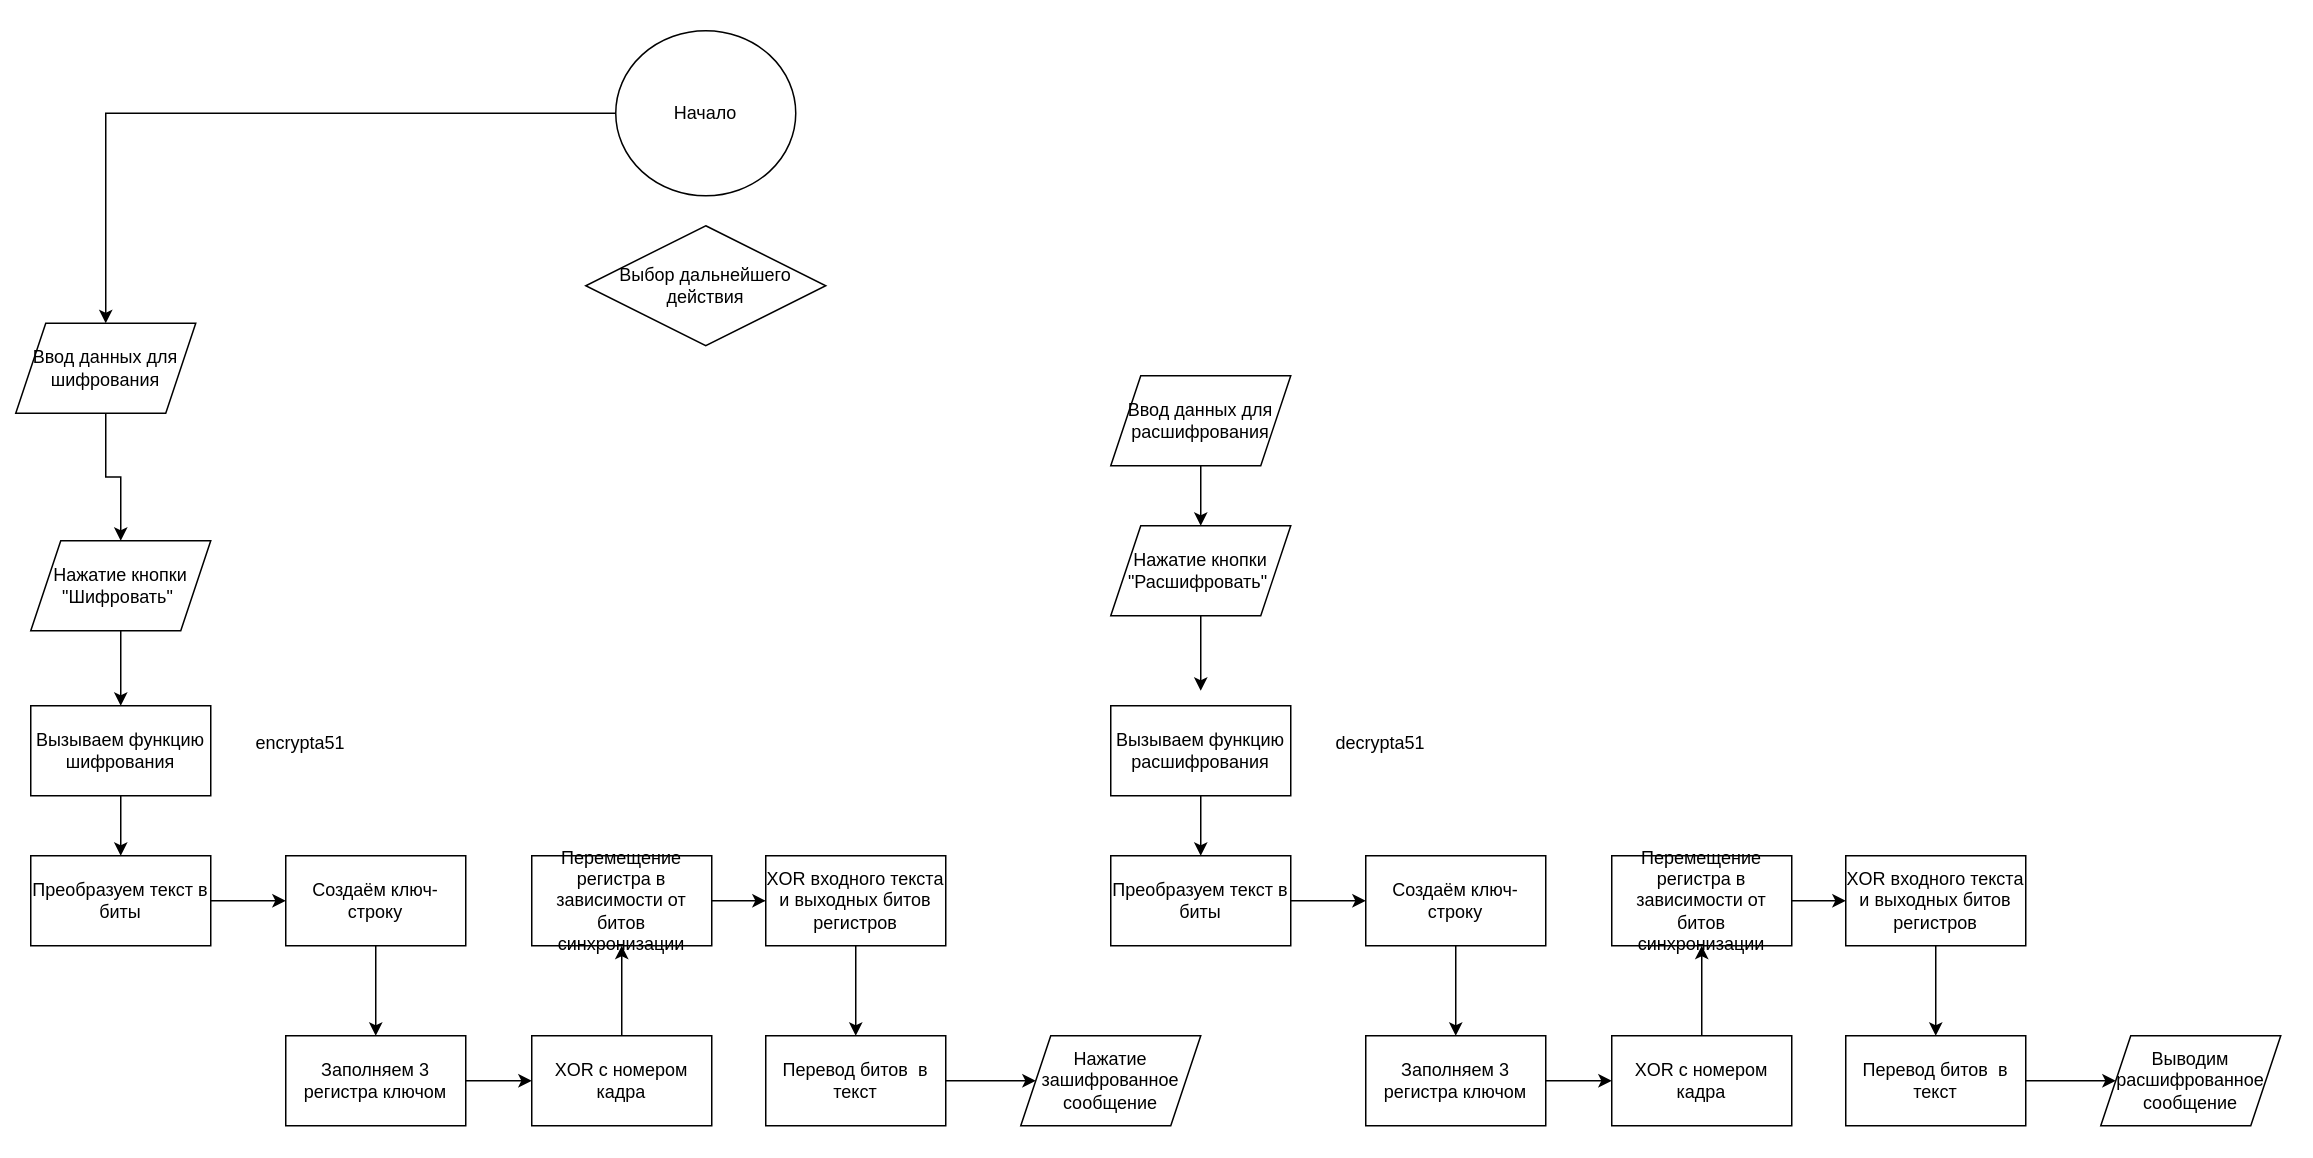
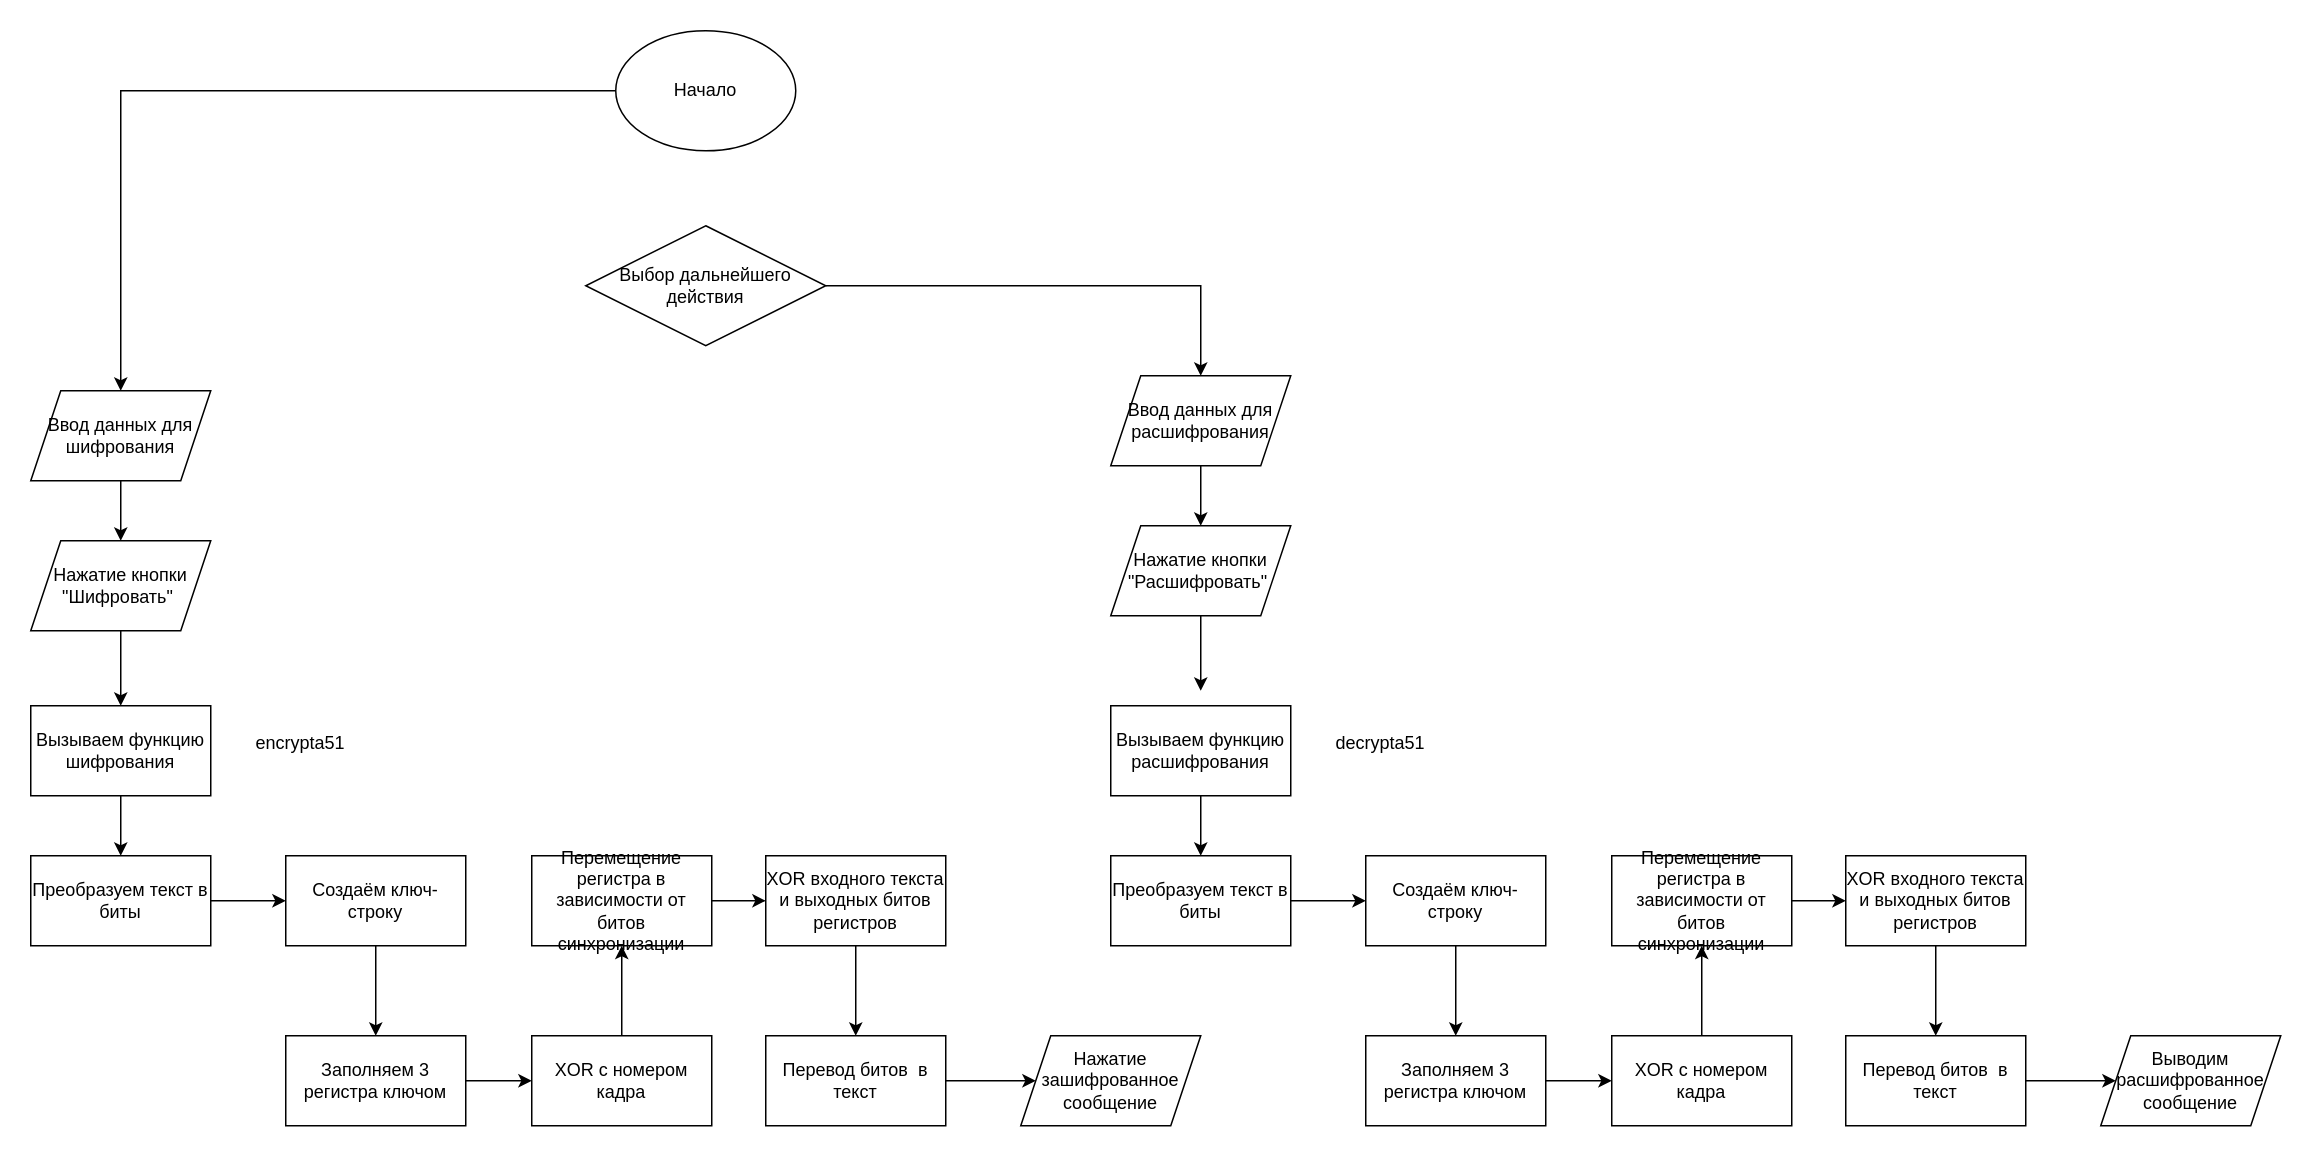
  <mxCell id="0" />
  <mxCell id="1" parent="0" />
  <mxCell id="2" value="" style="edgeStyle=orthogonalEdgeStyle;rounded=0;orthogonalLoop=1;jettySize=auto;html=1;" parent="1" source="3" target="7" edge="1"><mxGeometry relative="1" as="geometry" /></mxCell>
- <mxCell id="3" value="Начало" style="ellipse;whiteSpace=wrap;html=1;" parent="1" vertex="1"><mxGeometry x="410" y="20" width="120" height="110" as="geometry" /></mxCell>
+ <mxCell id="3" value="Начало" style="ellipse;whiteSpace=wrap;html=1;" parent="1" vertex="1"><mxGeometry x="410" y="20" width="120" height="80" as="geometry" /></mxCell>
+ <mxCell id="4" value="" style="edgeStyle=orthogonalEdgeStyle;rounded=0;orthogonalLoop=1;jettySize=auto;html=1;" parent="1" source="5" target="9" edge="1"><mxGeometry relative="1" as="geometry" /></mxCell>
  <mxCell id="5" value="Выбор дальнейшего действия" style="rhombus;whiteSpace=wrap;html=1;" parent="1" vertex="1"><mxGeometry x="390" y="150" width="160" height="80" as="geometry" /></mxCell>
  <mxCell id="6" value="" style="edgeStyle=orthogonalEdgeStyle;rounded=0;orthogonalLoop=1;jettySize=auto;html=1;" parent="1" source="7" target="11" edge="1"><mxGeometry relative="1" as="geometry" /></mxCell>
- <mxCell id="7" value="Ввод данных для шифрования" style="shape=parallelogram;perimeter=parallelogramPerimeter;whiteSpace=wrap;html=1;fixedSize=1;" parent="1" vertex="1"><mxGeometry x="10" y="215" width="120" height="60" as="geometry" /></mxCell>
+ <mxCell id="7" value="Ввод данных для шифрования" style="shape=parallelogram;perimeter=parallelogramPerimeter;whiteSpace=wrap;html=1;fixedSize=1;" parent="1" vertex="1"><mxGeometry x="20" y="260" width="120" height="60" as="geometry" /></mxCell>
  <mxCell id="8" value="" style="edgeStyle=orthogonalEdgeStyle;rounded=0;orthogonalLoop=1;jettySize=auto;html=1;" parent="1" source="9" target="13" edge="1"><mxGeometry relative="1" as="geometry" /></mxCell>
  <mxCell id="9" value="Ввод данных для расшифрования" style="shape=parallelogram;perimeter=parallelogramPerimeter;whiteSpace=wrap;html=1;fixedSize=1;" parent="1" vertex="1"><mxGeometry x="740" y="250" width="120" height="60" as="geometry" /></mxCell>
  <mxCell id="10" value="" style="edgeStyle=orthogonalEdgeStyle;rounded=0;orthogonalLoop=1;jettySize=auto;html=1;" parent="1" source="11" target="15" edge="1"><mxGeometry relative="1" as="geometry" /></mxCell>
  <mxCell id="11" value="Нажатие кнопки &quot;Шифровать&quot;&amp;nbsp;" style="shape=parallelogram;perimeter=parallelogramPerimeter;whiteSpace=wrap;html=1;fixedSize=1;" parent="1" vertex="1"><mxGeometry x="20" y="360" width="120" height="60" as="geometry" /></mxCell>
  <mxCell id="12" value="" style="edgeStyle=orthogonalEdgeStyle;rounded=0;orthogonalLoop=1;jettySize=auto;html=1;" parent="1" source="13" edge="1"><mxGeometry relative="1" as="geometry"><mxPoint x="800" y="460" as="targetPoint" /></mxGeometry></mxCell>
  <mxCell id="13" value="Нажатие кнопки &quot;Расшифровать&quot;&amp;nbsp;" style="shape=parallelogram;perimeter=parallelogramPerimeter;whiteSpace=wrap;html=1;fixedSize=1;" parent="1" vertex="1"><mxGeometry x="740" y="350" width="120" height="60" as="geometry" /></mxCell>
  <mxCell id="14" value="" style="edgeStyle=orthogonalEdgeStyle;rounded=0;orthogonalLoop=1;jettySize=auto;html=1;" parent="1" source="15" target="17" edge="1"><mxGeometry relative="1" as="geometry" /></mxCell>
  <mxCell id="15" value="Вызываем функцию шифрования" style="rounded=0;whiteSpace=wrap;html=1;" parent="1" vertex="1"><mxGeometry x="20" y="470" width="120" height="60" as="geometry" /></mxCell>
  <mxCell id="16" value="" style="edgeStyle=orthogonalEdgeStyle;rounded=0;orthogonalLoop=1;jettySize=auto;html=1;" edge="1" parent="1" source="17" target="20"><mxGeometry relative="1" as="geometry" /></mxCell>
  <mxCell id="17" value="Преобразуем текст в биты" style="rounded=0;whiteSpace=wrap;html=1;" parent="1" vertex="1"><mxGeometry x="20" y="570" width="120" height="60" as="geometry" /></mxCell>
  <mxCell id="18" value="encrypta51" style="text;html=1;align=center;verticalAlign=middle;whiteSpace=wrap;rounded=0;" vertex="1" parent="1"><mxGeometry x="170" y="480" width="60" height="30" as="geometry" /></mxCell>
  <mxCell id="19" value="" style="edgeStyle=orthogonalEdgeStyle;rounded=0;orthogonalLoop=1;jettySize=auto;html=1;" edge="1" parent="1" source="20" target="22"><mxGeometry relative="1" as="geometry" /></mxCell>
  <mxCell id="20" value="Создаём ключ-строку" style="rounded=0;whiteSpace=wrap;html=1;" vertex="1" parent="1"><mxGeometry x="190" y="570" width="120" height="60" as="geometry" /></mxCell>
  <mxCell id="21" value="" style="edgeStyle=orthogonalEdgeStyle;rounded=0;orthogonalLoop=1;jettySize=auto;html=1;" edge="1" parent="1" source="22" target="24"><mxGeometry relative="1" as="geometry" /></mxCell>
  <mxCell id="22" value="Заполняем 3 регистра ключом" style="rounded=0;whiteSpace=wrap;html=1;" vertex="1" parent="1"><mxGeometry x="190" y="690" width="120" height="60" as="geometry" /></mxCell>
  <mxCell id="23" value="" style="edgeStyle=orthogonalEdgeStyle;rounded=0;orthogonalLoop=1;jettySize=auto;html=1;" edge="1" parent="1" source="24" target="26"><mxGeometry relative="1" as="geometry" /></mxCell>
  <mxCell id="24" value="XOR с номером кадра" style="rounded=0;whiteSpace=wrap;html=1;" vertex="1" parent="1"><mxGeometry x="354" y="690" width="120" height="60" as="geometry" /></mxCell>
  <mxCell id="25" value="" style="edgeStyle=orthogonalEdgeStyle;rounded=0;orthogonalLoop=1;jettySize=auto;html=1;" edge="1" parent="1" source="26" target="28"><mxGeometry relative="1" as="geometry" /></mxCell>
  <mxCell id="26" value="Перемещение регистра в зависимости от битов синхронизации" style="rounded=0;whiteSpace=wrap;html=1;" vertex="1" parent="1"><mxGeometry x="354" y="570" width="120" height="60" as="geometry" /></mxCell>
  <mxCell id="27" value="" style="edgeStyle=orthogonalEdgeStyle;rounded=0;orthogonalLoop=1;jettySize=auto;html=1;" edge="1" parent="1" source="28" target="30"><mxGeometry relative="1" as="geometry" /></mxCell>
  <mxCell id="28" value="XOR входного текста и выходных битов регистров" style="rounded=0;whiteSpace=wrap;html=1;" vertex="1" parent="1"><mxGeometry x="510" y="570" width="120" height="60" as="geometry" /></mxCell>
  <mxCell id="29" value="" style="edgeStyle=orthogonalEdgeStyle;rounded=0;orthogonalLoop=1;jettySize=auto;html=1;" edge="1" parent="1" source="30" target="31"><mxGeometry relative="1" as="geometry" /></mxCell>
  <mxCell id="30" value="Перевод битов&amp;nbsp; в текст" style="rounded=0;whiteSpace=wrap;html=1;" vertex="1" parent="1"><mxGeometry x="510" y="690" width="120" height="60" as="geometry" /></mxCell>
  <mxCell id="31" value="Нажатие зашифрованное сообщение" style="shape=parallelogram;perimeter=parallelogramPerimeter;whiteSpace=wrap;html=1;fixedSize=1;rounded=0;" vertex="1" parent="1"><mxGeometry x="680" y="690" width="120" height="60" as="geometry" /></mxCell>
  <mxCell id="32" value="" style="edgeStyle=orthogonalEdgeStyle;rounded=0;orthogonalLoop=1;jettySize=auto;html=1;" edge="1" parent="1" source="33" target="35"><mxGeometry relative="1" as="geometry" /></mxCell>
  <mxCell id="33" value="Вызываем функцию расшифрования" style="rounded=0;whiteSpace=wrap;html=1;" vertex="1" parent="1"><mxGeometry x="740" y="470" width="120" height="60" as="geometry" /></mxCell>
  <mxCell id="34" value="" style="edgeStyle=orthogonalEdgeStyle;rounded=0;orthogonalLoop=1;jettySize=auto;html=1;" edge="1" parent="1" source="35" target="38"><mxGeometry relative="1" as="geometry" /></mxCell>
  <mxCell id="35" value="Преобразуем текст в биты" style="rounded=0;whiteSpace=wrap;html=1;" vertex="1" parent="1"><mxGeometry x="740" y="570" width="120" height="60" as="geometry" /></mxCell>
  <mxCell id="36" value="decrypta51" style="text;html=1;align=center;verticalAlign=middle;whiteSpace=wrap;rounded=0;" vertex="1" parent="1"><mxGeometry x="890" y="480" width="60" height="30" as="geometry" /></mxCell>
  <mxCell id="37" value="" style="edgeStyle=orthogonalEdgeStyle;rounded=0;orthogonalLoop=1;jettySize=auto;html=1;" edge="1" parent="1" source="38" target="40"><mxGeometry relative="1" as="geometry" /></mxCell>
  <mxCell id="38" value="Создаём ключ-строку" style="rounded=0;whiteSpace=wrap;html=1;" vertex="1" parent="1"><mxGeometry x="910" y="570" width="120" height="60" as="geometry" /></mxCell>
  <mxCell id="39" value="" style="edgeStyle=orthogonalEdgeStyle;rounded=0;orthogonalLoop=1;jettySize=auto;html=1;" edge="1" parent="1" source="40" target="42"><mxGeometry relative="1" as="geometry" /></mxCell>
  <mxCell id="40" value="Заполняем 3 регистра ключом" style="rounded=0;whiteSpace=wrap;html=1;" vertex="1" parent="1"><mxGeometry x="910" y="690" width="120" height="60" as="geometry" /></mxCell>
  <mxCell id="41" value="" style="edgeStyle=orthogonalEdgeStyle;rounded=0;orthogonalLoop=1;jettySize=auto;html=1;" edge="1" parent="1" source="42" target="44"><mxGeometry relative="1" as="geometry" /></mxCell>
  <mxCell id="42" value="XOR с номером кадра" style="rounded=0;whiteSpace=wrap;html=1;" vertex="1" parent="1"><mxGeometry x="1074" y="690" width="120" height="60" as="geometry" /></mxCell>
  <mxCell id="43" value="" style="edgeStyle=orthogonalEdgeStyle;rounded=0;orthogonalLoop=1;jettySize=auto;html=1;" edge="1" parent="1" source="44" target="46"><mxGeometry relative="1" as="geometry" /></mxCell>
  <mxCell id="44" value="Перемещение регистра в зависимости от битов синхронизации" style="rounded=0;whiteSpace=wrap;html=1;" vertex="1" parent="1"><mxGeometry x="1074" y="570" width="120" height="60" as="geometry" /></mxCell>
  <mxCell id="45" value="" style="edgeStyle=orthogonalEdgeStyle;rounded=0;orthogonalLoop=1;jettySize=auto;html=1;" edge="1" parent="1" source="46" target="48"><mxGeometry relative="1" as="geometry" /></mxCell>
  <mxCell id="46" value="XOR входного текста и выходных битов регистров" style="rounded=0;whiteSpace=wrap;html=1;" vertex="1" parent="1"><mxGeometry x="1230" y="570" width="120" height="60" as="geometry" /></mxCell>
  <mxCell id="47" value="" style="edgeStyle=orthogonalEdgeStyle;rounded=0;orthogonalLoop=1;jettySize=auto;html=1;" edge="1" parent="1" source="48" target="49"><mxGeometry relative="1" as="geometry" /></mxCell>
  <mxCell id="48" value="Перевод битов&amp;nbsp; в текст" style="rounded=0;whiteSpace=wrap;html=1;" vertex="1" parent="1"><mxGeometry x="1230" y="690" width="120" height="60" as="geometry" /></mxCell>
  <mxCell id="49" value="Выводим расшифрованное сообщение" style="shape=parallelogram;perimeter=parallelogramPerimeter;whiteSpace=wrap;html=1;fixedSize=1;rounded=0;" vertex="1" parent="1"><mxGeometry x="1400" y="690" width="120" height="60" as="geometry" /></mxCell>
